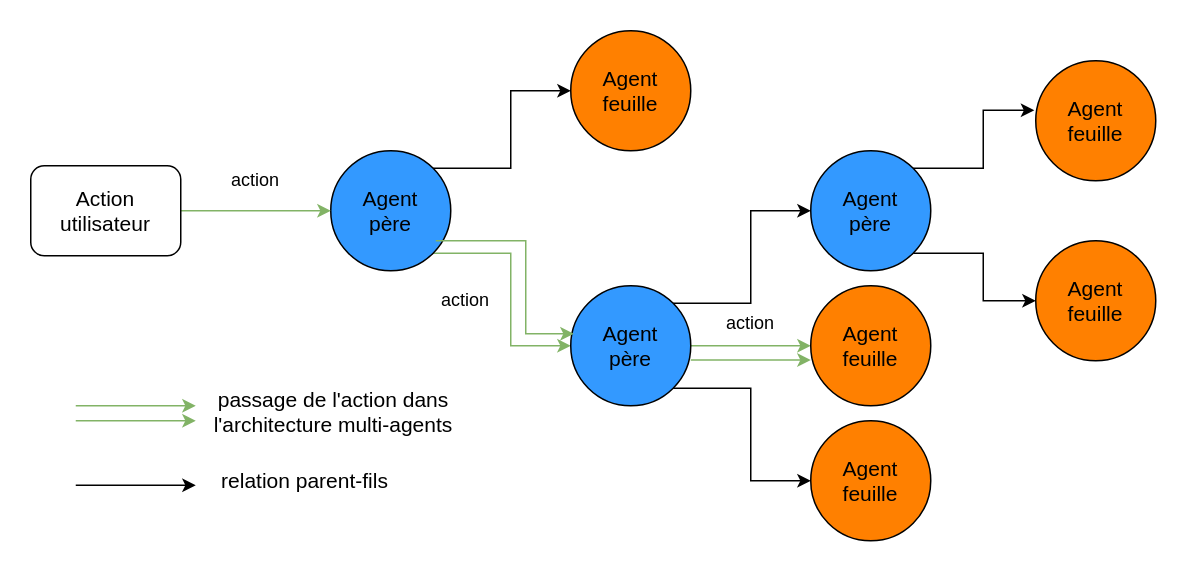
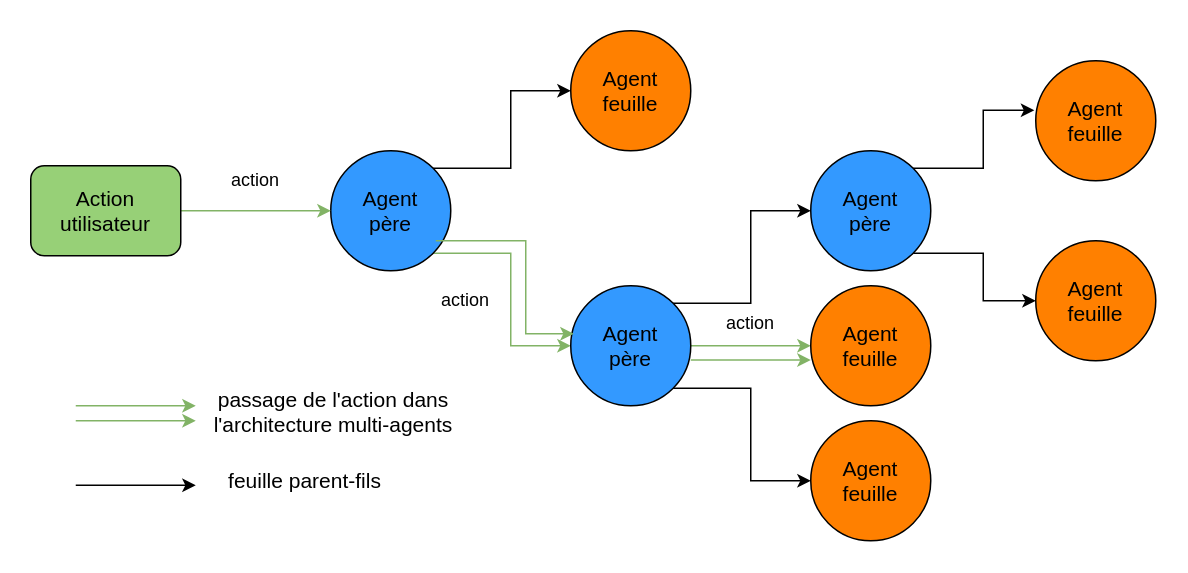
  <mxCell id="0" />
  <mxCell id="1" parent="0" />
  <mxCell id="2" style="edgeStyle=orthogonalEdgeStyle;rounded=0;orthogonalLoop=1;jettySize=auto;html=1;exitX=1;exitY=0;exitDx=0;exitDy=0;entryX=0;entryY=0.5;entryDx=0;entryDy=0;" parent="1" source="4" target="12" edge="1"><mxGeometry relative="1" as="geometry" /></mxCell>
  <mxCell id="3" style="edgeStyle=orthogonalEdgeStyle;rounded=0;orthogonalLoop=1;jettySize=auto;html=1;exitX=1;exitY=1;exitDx=0;exitDy=0;entryX=0;entryY=0.5;entryDx=0;entryDy=0;fillColor=#d5e8d4;strokeColor=#82b366;" parent="1" source="4" target="11" edge="1"><mxGeometry relative="1" as="geometry" /></mxCell>
  <mxCell id="4" value="&lt;div&gt;&lt;font style=&quot;font-size: 14px&quot;&gt;Agent &lt;br&gt;&lt;/font&gt;&lt;/div&gt;&lt;div&gt;&lt;font style=&quot;font-size: 14px&quot;&gt;père&lt;/font&gt;&lt;/div&gt;" style="ellipse;whiteSpace=wrap;html=1;aspect=fixed;strokeColor=#000000;fillColor=#3399FF;" parent="1" vertex="1"><mxGeometry x="220" y="100" width="80" height="80" as="geometry" /></mxCell>
  <mxCell id="5" style="edgeStyle=orthogonalEdgeStyle;rounded=0;orthogonalLoop=1;jettySize=auto;html=1;exitX=1;exitY=0;exitDx=0;exitDy=0;entryX=-0.012;entryY=0.413;entryDx=0;entryDy=0;entryPerimeter=0;" parent="1" source="7" target="15" edge="1"><mxGeometry relative="1" as="geometry" /></mxCell>
  <mxCell id="6" style="edgeStyle=orthogonalEdgeStyle;rounded=0;orthogonalLoop=1;jettySize=auto;html=1;exitX=1;exitY=1;exitDx=0;exitDy=0;entryX=0;entryY=0.5;entryDx=0;entryDy=0;" parent="1" source="7" target="16" edge="1"><mxGeometry relative="1" as="geometry" /></mxCell>
  <mxCell id="7" value="&lt;div style=&quot;font-size: 14px&quot;&gt;&lt;font style=&quot;font-size: 14px&quot;&gt;Agent &lt;br&gt;&lt;/font&gt;&lt;/div&gt;&lt;div style=&quot;font-size: 14px&quot;&gt;&lt;font style=&quot;font-size: 14px&quot;&gt;père&lt;/font&gt;&lt;/div&gt;" style="ellipse;whiteSpace=wrap;html=1;aspect=fixed;strokeColor=#000000;fillColor=#3399FF;" parent="1" vertex="1"><mxGeometry x="540" y="100" width="80" height="80" as="geometry" /></mxCell>
  <mxCell id="8" style="edgeStyle=orthogonalEdgeStyle;rounded=0;orthogonalLoop=1;jettySize=auto;html=1;exitX=1;exitY=0.5;exitDx=0;exitDy=0;entryX=0;entryY=0.5;entryDx=0;entryDy=0;fillColor=#d5e8d4;strokeColor=#82b366;" parent="1" source="11" target="13" edge="1"><mxGeometry relative="1" as="geometry" /></mxCell>
  <mxCell id="9" style="edgeStyle=orthogonalEdgeStyle;rounded=0;orthogonalLoop=1;jettySize=auto;html=1;exitX=1;exitY=0;exitDx=0;exitDy=0;entryX=0;entryY=0.5;entryDx=0;entryDy=0;" parent="1" source="11" target="7" edge="1"><mxGeometry relative="1" as="geometry" /></mxCell>
  <mxCell id="10" style="edgeStyle=orthogonalEdgeStyle;rounded=0;orthogonalLoop=1;jettySize=auto;html=1;exitX=1;exitY=1;exitDx=0;exitDy=0;entryX=0;entryY=0.5;entryDx=0;entryDy=0;" parent="1" source="11" target="14" edge="1"><mxGeometry relative="1" as="geometry" /></mxCell>
  <mxCell id="11" value="&lt;div style=&quot;font-size: 14px&quot;&gt;&lt;font style=&quot;font-size: 14px&quot;&gt;Agent &lt;br&gt;&lt;/font&gt;&lt;/div&gt;&lt;div style=&quot;font-size: 14px&quot;&gt;&lt;font style=&quot;font-size: 14px&quot;&gt;père&lt;/font&gt;&lt;/div&gt;" style="ellipse;whiteSpace=wrap;html=1;aspect=fixed;strokeColor=#000000;fillColor=#3399FF;" parent="1" vertex="1"><mxGeometry x="380" y="190" width="80" height="80" as="geometry" /></mxCell>
  <mxCell id="12" value="&lt;div style=&quot;font-size: 14px&quot;&gt;&lt;font style=&quot;font-size: 14px&quot;&gt;Agent&lt;/font&gt;&lt;/div&gt;&lt;div style=&quot;font-size: 14px&quot;&gt;&lt;font style=&quot;font-size: 14px&quot;&gt;feuille&lt;br&gt;&lt;/font&gt;&lt;/div&gt;" style="ellipse;whiteSpace=wrap;html=1;aspect=fixed;strokeColor=#000000;fillColor=#FF8000;" parent="1" vertex="1"><mxGeometry x="380" y="20" width="80" height="80" as="geometry" /></mxCell>
  <mxCell id="13" value="&lt;div style=&quot;font-size: 14px&quot;&gt;&lt;font style=&quot;font-size: 14px&quot;&gt;Agent&lt;/font&gt;&lt;/div&gt;&lt;div style=&quot;font-size: 14px&quot;&gt;&lt;font style=&quot;font-size: 14px&quot;&gt;feuille&lt;br&gt;&lt;/font&gt;&lt;/div&gt;" style="ellipse;whiteSpace=wrap;html=1;aspect=fixed;strokeColor=#000000;fillColor=#FF8000;" parent="1" vertex="1"><mxGeometry x="540" y="190" width="80" height="80" as="geometry" /></mxCell>
  <mxCell id="14" value="&lt;div style=&quot;font-size: 14px&quot;&gt;&lt;font style=&quot;font-size: 14px&quot;&gt;Agent&lt;/font&gt;&lt;/div&gt;&lt;div style=&quot;font-size: 14px&quot;&gt;&lt;font style=&quot;font-size: 14px&quot;&gt;feuille&lt;br&gt;&lt;/font&gt;&lt;/div&gt;" style="ellipse;whiteSpace=wrap;html=1;aspect=fixed;strokeColor=#000000;fillColor=#FF8000;" parent="1" vertex="1"><mxGeometry x="540" y="280" width="80" height="80" as="geometry" /></mxCell>
  <mxCell id="15" value="&lt;div style=&quot;font-size: 14px&quot;&gt;&lt;font style=&quot;font-size: 14px&quot;&gt;Agent&lt;/font&gt;&lt;/div&gt;&lt;div style=&quot;font-size: 14px&quot;&gt;&lt;font style=&quot;font-size: 14px&quot;&gt;feuille&lt;br&gt;&lt;/font&gt;&lt;/div&gt;" style="ellipse;whiteSpace=wrap;html=1;aspect=fixed;strokeColor=#000000;fillColor=#FF8000;" parent="1" vertex="1"><mxGeometry x="690" y="40" width="80" height="80" as="geometry" /></mxCell>
  <mxCell id="16" value="&lt;div style=&quot;font-size: 14px&quot;&gt;&lt;font style=&quot;font-size: 14px&quot;&gt;Agent&lt;/font&gt;&lt;/div&gt;&lt;div style=&quot;font-size: 14px&quot;&gt;&lt;font style=&quot;font-size: 14px&quot;&gt;feuille&lt;br&gt;&lt;/font&gt;&lt;/div&gt;" style="ellipse;whiteSpace=wrap;html=1;aspect=fixed;strokeColor=#000000;fillColor=#FF8000;" parent="1" vertex="1"><mxGeometry x="690" y="160" width="80" height="80" as="geometry" /></mxCell>
  <mxCell id="17" style="edgeStyle=orthogonalEdgeStyle;rounded=0;orthogonalLoop=1;jettySize=auto;html=1;exitX=1;exitY=0.5;exitDx=0;exitDy=0;entryX=0;entryY=0.5;entryDx=0;entryDy=0;fillColor=#d5e8d4;strokeColor=#82b366;" parent="1" source="18" target="4" edge="1"><mxGeometry relative="1" as="geometry" /></mxCell>
- <mxCell id="18" value="&lt;div style=&quot;font-size: 14px&quot;&gt;&lt;font style=&quot;font-size: 14px&quot;&gt;Action &lt;br&gt;&lt;/font&gt;&lt;/div&gt;&lt;div style=&quot;font-size: 14px&quot;&gt;&lt;font style=&quot;font-size: 14px&quot;&gt;utilisateur&lt;/font&gt;&lt;/div&gt;" style="rounded=1;whiteSpace=wrap;html=1;strokeColor=#000000;fillColor=#ffffff;" parent="1" vertex="1"><mxGeometry x="20" y="110" width="100" height="60" as="geometry" /></mxCell>
+ <mxCell id="18" value="&lt;div style=&quot;font-size: 14px&quot;&gt;&lt;font style=&quot;font-size: 14px&quot;&gt;Action &lt;br&gt;&lt;/font&gt;&lt;/div&gt;&lt;div style=&quot;font-size: 14px&quot;&gt;&lt;font style=&quot;font-size: 14px&quot;&gt;utilisateur&lt;/font&gt;&lt;/div&gt;" style="rounded=1;whiteSpace=wrap;html=1;strokeColor=#000000;fillColor=#97D077;" parent="1" vertex="1"><mxGeometry x="20" y="110" width="100" height="60" as="geometry" /></mxCell>
  <mxCell id="19" value="action" style="text;html=1;strokeColor=none;fillColor=none;align=center;verticalAlign=middle;whiteSpace=wrap;rounded=0;" parent="1" vertex="1"><mxGeometry x="150" y="110" width="40" height="20" as="geometry" /></mxCell>
  <mxCell id="20" value="action" style="text;html=1;strokeColor=none;fillColor=none;align=center;verticalAlign=middle;whiteSpace=wrap;rounded=0;" parent="1" vertex="1"><mxGeometry x="290" y="190" width="40" height="20" as="geometry" /></mxCell>
  <mxCell id="21" value="action" style="text;html=1;strokeColor=none;fillColor=none;align=center;verticalAlign=middle;whiteSpace=wrap;rounded=0;" parent="1" vertex="1"><mxGeometry x="480" y="205" width="40" height="20" as="geometry" /></mxCell>
  <mxCell id="22" style="edgeStyle=orthogonalEdgeStyle;rounded=0;orthogonalLoop=1;jettySize=auto;html=1;exitX=1;exitY=1;exitDx=0;exitDy=0;entryX=0;entryY=0.5;entryDx=0;entryDy=0;fillColor=#d5e8d4;strokeColor=#82b366;" edge="1" parent="1"><mxGeometry relative="1" as="geometry"><mxPoint x="290" y="160" as="sourcePoint" /><mxPoint x="382" y="222" as="targetPoint" /><Array as="points"><mxPoint x="350" y="160" /><mxPoint x="350" y="222" /></Array></mxGeometry></mxCell>
  <mxCell id="23" style="edgeStyle=orthogonalEdgeStyle;rounded=0;orthogonalLoop=1;jettySize=auto;html=1;exitX=1;exitY=0.5;exitDx=0;exitDy=0;entryX=0;entryY=0.5;entryDx=0;entryDy=0;fillColor=#d5e8d4;strokeColor=#82b366;" edge="1" parent="1"><mxGeometry relative="1" as="geometry"><mxPoint x="460" y="239.5" as="sourcePoint" /><mxPoint x="540" y="239.5" as="targetPoint" /><Array as="points"><mxPoint x="500" y="239.5" /><mxPoint x="500" y="239.5" /></Array></mxGeometry></mxCell>
  <mxCell id="24" style="edgeStyle=orthogonalEdgeStyle;rounded=0;orthogonalLoop=1;jettySize=auto;html=1;exitX=1;exitY=0.5;exitDx=0;exitDy=0;entryX=0;entryY=0.5;entryDx=0;entryDy=0;fillColor=#d5e8d4;strokeColor=#82b366;" edge="1" parent="1"><mxGeometry relative="1" as="geometry"><mxPoint x="50" y="270" as="sourcePoint" /><mxPoint x="130" y="270" as="targetPoint" /></mxGeometry></mxCell>
  <mxCell id="25" style="edgeStyle=orthogonalEdgeStyle;rounded=0;orthogonalLoop=1;jettySize=auto;html=1;exitX=1;exitY=0.5;exitDx=0;exitDy=0;entryX=0;entryY=0.5;entryDx=0;entryDy=0;fillColor=#d5e8d4;strokeColor=#82b366;" edge="1" parent="1"><mxGeometry relative="1" as="geometry"><mxPoint x="50" y="280" as="sourcePoint" /><mxPoint x="130" y="280" as="targetPoint" /><Array as="points"><mxPoint x="90" y="279.5" /><mxPoint x="90" y="279.5" /></Array></mxGeometry></mxCell>
  <mxCell id="26" value="" style="endArrow=classic;html=1;" edge="1" parent="1"><mxGeometry width="50" height="50" relative="1" as="geometry"><mxPoint x="50" y="323" as="sourcePoint" /><mxPoint x="130" y="323" as="targetPoint" /></mxGeometry></mxCell>
  <mxCell id="27" value="&lt;font style=&quot;font-size: 14px&quot;&gt;passage de l'action dans l'architecture multi-agents&lt;/font&gt;" style="text;html=1;strokeColor=none;fillColor=none;align=center;verticalAlign=middle;whiteSpace=wrap;rounded=0;" vertex="1" parent="1"><mxGeometry x="132" y="264" width="180" height="20" as="geometry" /></mxCell>
- <mxCell id="28" value="&lt;font style=&quot;font-size: 14px&quot;&gt;relation parent-fils&lt;br&gt;&lt;/font&gt;" style="text;html=1;strokeColor=none;fillColor=none;align=center;verticalAlign=middle;whiteSpace=wrap;rounded=0;" vertex="1" parent="1"><mxGeometry x="113" y="310" width="180" height="20" as="geometry" /></mxCell>
+ <mxCell id="28" value="&lt;font style=&quot;font-size: 14px&quot;&gt;feuille parent-fils&lt;br&gt;&lt;/font&gt;" style="text;html=1;strokeColor=none;fillColor=none;align=center;verticalAlign=middle;whiteSpace=wrap;rounded=0;" vertex="1" parent="1"><mxGeometry x="113" y="310" width="180" height="20" as="geometry" /></mxCell>
